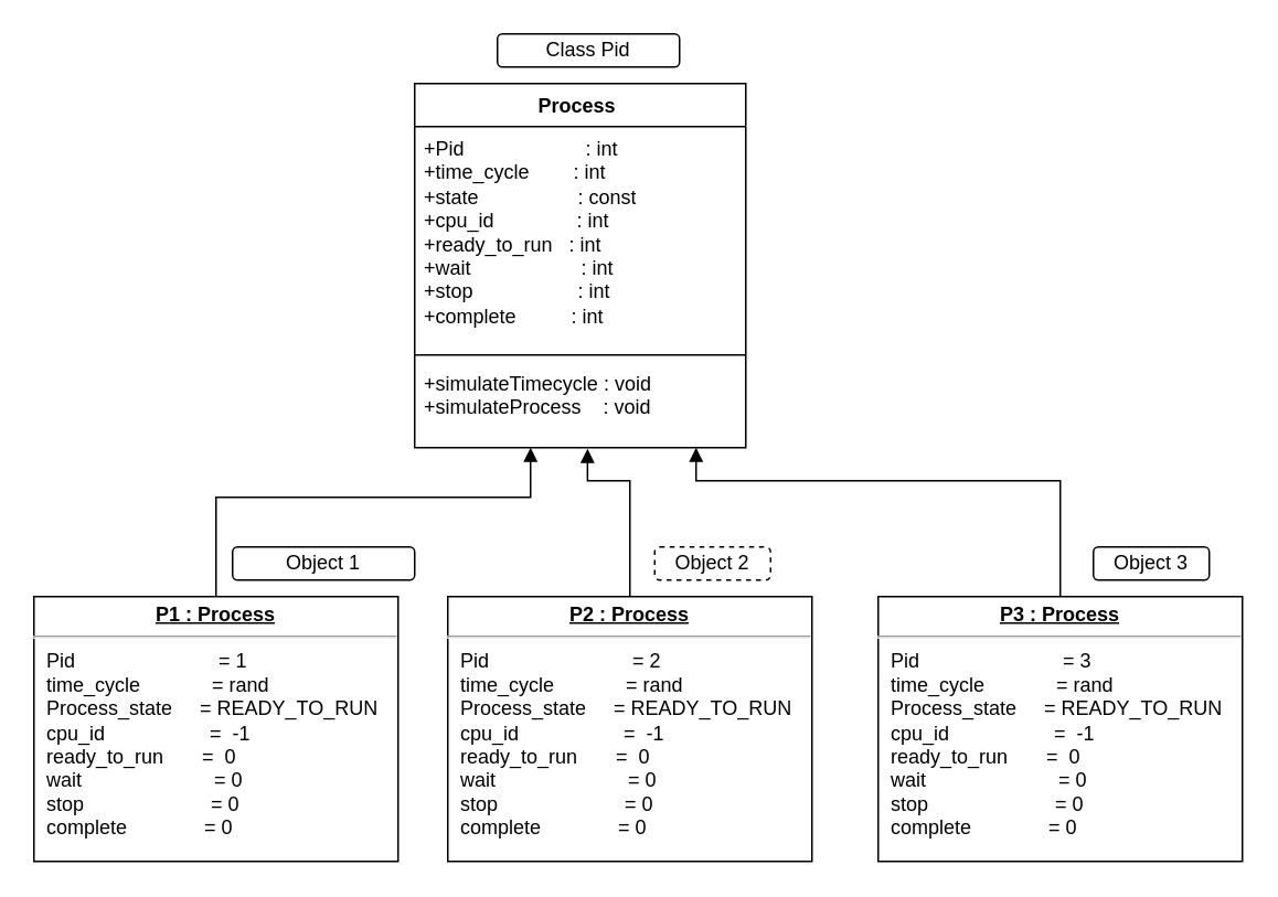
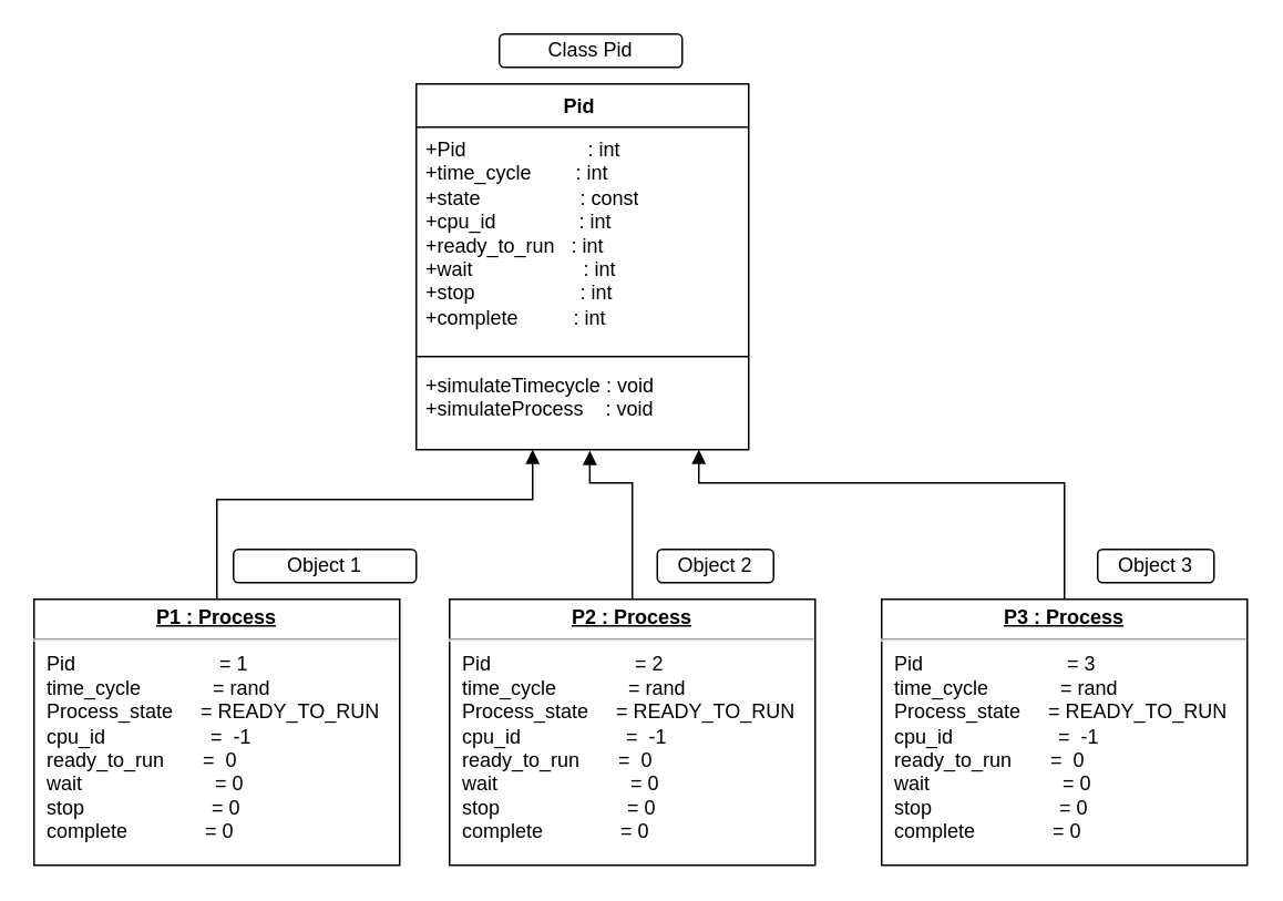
  <mxCell id="0" />
  <mxCell id="1" parent="0" />
- <mxCell id="2" value="Process&amp;nbsp;" style="swimlane;fontStyle=1;align=center;verticalAlign=top;childLayout=stackLayout;horizontal=1;startSize=26;horizontalStack=0;resizeParent=1;resizeParentMax=0;resizeLast=0;collapsible=1;marginBottom=0;whiteSpace=wrap;html=1;" parent="1" vertex="1"><mxGeometry x="250" y="50" width="200" height="220" as="geometry" /></mxCell>
+ <mxCell id="2" value="Pid&amp;nbsp;" style="swimlane;fontStyle=1;align=center;verticalAlign=top;childLayout=stackLayout;horizontal=1;startSize=26;horizontalStack=0;resizeParent=1;resizeParentMax=0;resizeLast=0;collapsible=1;marginBottom=0;whiteSpace=wrap;html=1;" parent="1" vertex="1"><mxGeometry x="250" y="50" width="200" height="220" as="geometry" /></mxCell>
  <mxCell id="3" value="+Pid&amp;nbsp; &amp;nbsp; &amp;nbsp; &amp;nbsp; &amp;nbsp; &amp;nbsp; &amp;nbsp; &amp;nbsp; &amp;nbsp; &amp;nbsp; &amp;nbsp; : int&amp;nbsp;&lt;br&gt;+time_cycle&amp;nbsp; &amp;nbsp; &amp;nbsp; &amp;nbsp; : int&amp;nbsp;&lt;br&gt;+state&amp;nbsp; &amp;nbsp; &amp;nbsp; &amp;nbsp; &amp;nbsp; &amp;nbsp; &amp;nbsp; &amp;nbsp; &amp;nbsp; : const&lt;br&gt;+cpu_id&amp;nbsp; &amp;nbsp; &amp;nbsp; &amp;nbsp; &amp;nbsp; &amp;nbsp; &amp;nbsp; &amp;nbsp;: int&amp;nbsp;&lt;br&gt;+ready_to_run&amp;nbsp; &amp;nbsp;: int&lt;br&gt;+wait&amp;nbsp; &amp;nbsp; &amp;nbsp; &amp;nbsp; &amp;nbsp; &amp;nbsp; &amp;nbsp; &amp;nbsp; &amp;nbsp; &amp;nbsp; : int&amp;nbsp;&lt;br&gt;+stop&amp;nbsp; &amp;nbsp; &amp;nbsp; &amp;nbsp; &amp;nbsp; &amp;nbsp; &amp;nbsp; &amp;nbsp; &amp;nbsp; &amp;nbsp;: int&amp;nbsp;&lt;br&gt;+complete&amp;nbsp; &amp;nbsp; &amp;nbsp; &amp;nbsp; &amp;nbsp; : int" style="text;strokeColor=none;fillColor=none;align=left;verticalAlign=top;spacingLeft=4;spacingRight=4;overflow=hidden;rotatable=0;points=[[0,0.5],[1,0.5]];portConstraint=eastwest;whiteSpace=wrap;html=1;" parent="2" vertex="1"><mxGeometry y="26" width="200" height="134" as="geometry" /></mxCell>
  <mxCell id="4" value="" style="line;strokeWidth=1;fillColor=none;align=left;verticalAlign=middle;spacingTop=-1;spacingLeft=3;spacingRight=3;rotatable=0;labelPosition=right;points=[];portConstraint=eastwest;strokeColor=inherit;" parent="2" vertex="1"><mxGeometry y="160" width="200" height="8" as="geometry" /></mxCell>
  <mxCell id="5" value="+simulateTimecycle : void&amp;nbsp;&lt;br&gt;+simulateProcess&amp;nbsp; &amp;nbsp; : void" style="text;strokeColor=none;fillColor=none;align=left;verticalAlign=top;spacingLeft=4;spacingRight=4;overflow=hidden;rotatable=0;points=[[0,0.5],[1,0.5]];portConstraint=eastwest;whiteSpace=wrap;html=1;" parent="2" vertex="1"><mxGeometry y="168" width="200" height="52" as="geometry" /></mxCell>
  <mxCell id="6" value="&lt;p style=&quot;margin:0px;margin-top:4px;text-align:center;text-decoration:underline;&quot;&gt;&lt;b&gt;P1 : Process&lt;/b&gt;&lt;/p&gt;&lt;hr&gt;&lt;p style=&quot;margin:0px;margin-left:8px;&quot;&gt;Pid&amp;nbsp; &amp;nbsp; &amp;nbsp; &amp;nbsp; &amp;nbsp; &amp;nbsp; &amp;nbsp; &amp;nbsp; &amp;nbsp; &amp;nbsp; &amp;nbsp; &amp;nbsp; &amp;nbsp; = 1&amp;nbsp;&lt;br style=&quot;border-color: var(--border-color);&quot;&gt;time_cycle&amp;nbsp; &amp;nbsp; &amp;nbsp; &amp;nbsp; &amp;nbsp; &amp;nbsp; &amp;nbsp;= rand&amp;nbsp;&lt;br style=&quot;border-color: var(--border-color);&quot;&gt;Process_state&amp;nbsp; &amp;nbsp; &amp;nbsp;= READY_TO_RUN&lt;br style=&quot;border-color: var(--border-color);&quot;&gt;cpu_id&amp;nbsp; &amp;nbsp; &amp;nbsp; &amp;nbsp; &amp;nbsp; &amp;nbsp; &amp;nbsp; &amp;nbsp; &amp;nbsp; &amp;nbsp;=&amp;nbsp; -1&lt;br style=&quot;border-color: var(--border-color);&quot;&gt;ready_to_run&amp;nbsp; &amp;nbsp; &amp;nbsp; &amp;nbsp;=&amp;nbsp; 0&amp;nbsp;&amp;nbsp;&lt;br style=&quot;border-color: var(--border-color);&quot;&gt;wait&amp;nbsp; &amp;nbsp; &amp;nbsp; &amp;nbsp; &amp;nbsp; &amp;nbsp; &amp;nbsp; &amp;nbsp; &amp;nbsp; &amp;nbsp; &amp;nbsp; &amp;nbsp; = 0&amp;nbsp;&lt;br style=&quot;border-color: var(--border-color);&quot;&gt;stop&amp;nbsp; &amp;nbsp; &amp;nbsp; &amp;nbsp; &amp;nbsp; &amp;nbsp; &amp;nbsp; &amp;nbsp; &amp;nbsp; &amp;nbsp; &amp;nbsp; &amp;nbsp;= 0&amp;nbsp;&lt;br style=&quot;border-color: var(--border-color);&quot;&gt;complete&amp;nbsp; &amp;nbsp; &amp;nbsp; &amp;nbsp; &amp;nbsp; &amp;nbsp; &amp;nbsp; = 0&amp;nbsp;&lt;br&gt;&lt;/p&gt;" style="verticalAlign=top;align=left;overflow=fill;fontSize=12;fontFamily=Helvetica;html=1;whiteSpace=wrap;" parent="1" vertex="1"><mxGeometry x="20" y="360" width="220" height="160" as="geometry" /></mxCell>
  <mxCell id="7" style="edgeStyle=orthogonalEdgeStyle;rounded=0;orthogonalLoop=1;jettySize=auto;html=1;exitX=0.5;exitY=1;exitDx=0;exitDy=0;" parent="1" source="6" target="6" edge="1"><mxGeometry relative="1" as="geometry" /></mxCell>
  <mxCell id="8" value="&lt;p style=&quot;margin:0px;margin-top:4px;text-align:center;text-decoration:underline;&quot;&gt;&lt;b&gt;P2 : Process&lt;/b&gt;&lt;/p&gt;&lt;hr&gt;&lt;p style=&quot;margin:0px;margin-left:8px;&quot;&gt;Pid&amp;nbsp; &amp;nbsp; &amp;nbsp; &amp;nbsp; &amp;nbsp; &amp;nbsp; &amp;nbsp; &amp;nbsp; &amp;nbsp; &amp;nbsp; &amp;nbsp; &amp;nbsp; &amp;nbsp; = 2&amp;nbsp;&lt;br style=&quot;border-color: var(--border-color);&quot;&gt;time_cycle&amp;nbsp; &amp;nbsp; &amp;nbsp; &amp;nbsp; &amp;nbsp; &amp;nbsp; &amp;nbsp;= rand&amp;nbsp;&lt;br style=&quot;border-color: var(--border-color);&quot;&gt;Process_state&amp;nbsp; &amp;nbsp; &amp;nbsp;= READY_TO_RUN&lt;br style=&quot;border-color: var(--border-color);&quot;&gt;cpu_id&amp;nbsp; &amp;nbsp; &amp;nbsp; &amp;nbsp; &amp;nbsp; &amp;nbsp; &amp;nbsp; &amp;nbsp; &amp;nbsp; &amp;nbsp;=&amp;nbsp; -1&lt;br style=&quot;border-color: var(--border-color);&quot;&gt;ready_to_run&amp;nbsp; &amp;nbsp; &amp;nbsp; &amp;nbsp;=&amp;nbsp; 0&amp;nbsp;&amp;nbsp;&lt;br style=&quot;border-color: var(--border-color);&quot;&gt;wait&amp;nbsp; &amp;nbsp; &amp;nbsp; &amp;nbsp; &amp;nbsp; &amp;nbsp; &amp;nbsp; &amp;nbsp; &amp;nbsp; &amp;nbsp; &amp;nbsp; &amp;nbsp; = 0&amp;nbsp;&lt;br style=&quot;border-color: var(--border-color);&quot;&gt;stop&amp;nbsp; &amp;nbsp; &amp;nbsp; &amp;nbsp; &amp;nbsp; &amp;nbsp; &amp;nbsp; &amp;nbsp; &amp;nbsp; &amp;nbsp; &amp;nbsp; &amp;nbsp;= 0&amp;nbsp;&lt;br style=&quot;border-color: var(--border-color);&quot;&gt;complete&amp;nbsp; &amp;nbsp; &amp;nbsp; &amp;nbsp; &amp;nbsp; &amp;nbsp; &amp;nbsp; = 0&amp;nbsp;&lt;br&gt;&lt;/p&gt;" style="verticalAlign=top;align=left;overflow=fill;fontSize=12;fontFamily=Helvetica;html=1;whiteSpace=wrap;" parent="1" vertex="1"><mxGeometry x="270" y="360" width="220" height="160" as="geometry" /></mxCell>
  <mxCell id="9" value="&lt;p style=&quot;margin:0px;margin-top:4px;text-align:center;text-decoration:underline;&quot;&gt;&lt;b&gt;P3 : Process&lt;/b&gt;&lt;/p&gt;&lt;hr&gt;&lt;p style=&quot;margin:0px;margin-left:8px;&quot;&gt;Pid&amp;nbsp; &amp;nbsp; &amp;nbsp; &amp;nbsp; &amp;nbsp; &amp;nbsp; &amp;nbsp; &amp;nbsp; &amp;nbsp; &amp;nbsp; &amp;nbsp; &amp;nbsp; &amp;nbsp; = 3&amp;nbsp;&lt;br style=&quot;border-color: var(--border-color);&quot;&gt;time_cycle&amp;nbsp; &amp;nbsp; &amp;nbsp; &amp;nbsp; &amp;nbsp; &amp;nbsp; &amp;nbsp;= rand&amp;nbsp;&lt;br style=&quot;border-color: var(--border-color);&quot;&gt;Process_state&amp;nbsp; &amp;nbsp; &amp;nbsp;= READY_TO_RUN&lt;br style=&quot;border-color: var(--border-color);&quot;&gt;cpu_id&amp;nbsp; &amp;nbsp; &amp;nbsp; &amp;nbsp; &amp;nbsp; &amp;nbsp; &amp;nbsp; &amp;nbsp; &amp;nbsp; &amp;nbsp;=&amp;nbsp; -1&lt;br style=&quot;border-color: var(--border-color);&quot;&gt;ready_to_run&amp;nbsp; &amp;nbsp; &amp;nbsp; &amp;nbsp;=&amp;nbsp; 0&amp;nbsp;&amp;nbsp;&lt;br style=&quot;border-color: var(--border-color);&quot;&gt;wait&amp;nbsp; &amp;nbsp; &amp;nbsp; &amp;nbsp; &amp;nbsp; &amp;nbsp; &amp;nbsp; &amp;nbsp; &amp;nbsp; &amp;nbsp; &amp;nbsp; &amp;nbsp; = 0&amp;nbsp;&lt;br style=&quot;border-color: var(--border-color);&quot;&gt;stop&amp;nbsp; &amp;nbsp; &amp;nbsp; &amp;nbsp; &amp;nbsp; &amp;nbsp; &amp;nbsp; &amp;nbsp; &amp;nbsp; &amp;nbsp; &amp;nbsp; &amp;nbsp;= 0&amp;nbsp;&lt;br style=&quot;border-color: var(--border-color);&quot;&gt;complete&amp;nbsp; &amp;nbsp; &amp;nbsp; &amp;nbsp; &amp;nbsp; &amp;nbsp; &amp;nbsp; = 0&amp;nbsp;&lt;br&gt;&lt;/p&gt;" style="verticalAlign=top;align=left;overflow=fill;fontSize=12;fontFamily=Helvetica;html=1;whiteSpace=wrap;" parent="1" vertex="1"><mxGeometry x="530" y="360" width="220" height="160" as="geometry" /></mxCell>
  <mxCell id="10" value="" style="html=1;verticalAlign=bottom;endArrow=block;edgeStyle=elbowEdgeStyle;elbow=vertical;curved=0;rounded=0;exitX=0.5;exitY=0;exitDx=0;exitDy=0;" parent="1" source="6" target="5" edge="1"><mxGeometry width="80" relative="1" as="geometry"><mxPoint x="210" y="320" as="sourcePoint" /><mxPoint x="340" y="270" as="targetPoint" /><Array as="points"><mxPoint x="320" y="300" /><mxPoint x="150" y="320" /></Array></mxGeometry></mxCell>
  <mxCell id="11" value="" style="html=1;verticalAlign=bottom;endArrow=block;edgeStyle=elbowEdgeStyle;elbow=vertical;curved=0;rounded=0;exitX=0.5;exitY=0;exitDx=0;exitDy=0;entryX=0.522;entryY=1.013;entryDx=0;entryDy=0;entryPerimeter=0;" parent="1" target="5" edge="1"><mxGeometry x="0.034" y="-14" width="80" relative="1" as="geometry"><mxPoint x="380" y="360" as="sourcePoint" /><mxPoint x="350" y="280" as="targetPoint" /><Array as="points"><mxPoint x="370" y="290" /><mxPoint x="360" y="300" /><mxPoint x="570" y="300" /><mxPoint x="400" y="320" /></Array><mxPoint x="10" y="4" as="offset" /></mxGeometry></mxCell>
  <mxCell id="12" value="" style="html=1;verticalAlign=bottom;endArrow=block;edgeStyle=elbowEdgeStyle;elbow=vertical;curved=0;rounded=0;" parent="1" source="9" target="5" edge="1"><mxGeometry width="80" relative="1" as="geometry"><mxPoint x="420" y="360" as="sourcePoint" /><mxPoint x="630" y="270" as="targetPoint" /><Array as="points"><mxPoint x="420" y="290" /><mxPoint x="620" y="340" /><mxPoint x="610" y="300" /><mxPoint x="440" y="320" /></Array></mxGeometry></mxCell>
  <mxCell id="13" value="Class Pid" style="rounded=1;whiteSpace=wrap;html=1;" parent="1" vertex="1"><mxGeometry x="300" y="20" width="110" height="20" as="geometry" /></mxCell>
  <mxCell id="14" value="Object 1" style="rounded=1;whiteSpace=wrap;html=1;" parent="1" vertex="1"><mxGeometry x="140" y="330" width="110" height="20" as="geometry" /></mxCell>
- <mxCell id="15" value="Object 2" style="rounded=1;whiteSpace=wrap;html=1;dashed=1;" parent="1" vertex="1"><mxGeometry x="395" y="330" width="70" height="20" as="geometry" /></mxCell>
+ <mxCell id="15" value="Object 2" style="rounded=1;whiteSpace=wrap;html=1;" parent="1" vertex="1"><mxGeometry x="395" y="330" width="70" height="20" as="geometry" /></mxCell>
  <mxCell id="16" value="Object 3" style="rounded=1;whiteSpace=wrap;html=1;" parent="1" vertex="1"><mxGeometry x="660" y="330" width="70" height="20" as="geometry" /></mxCell>
